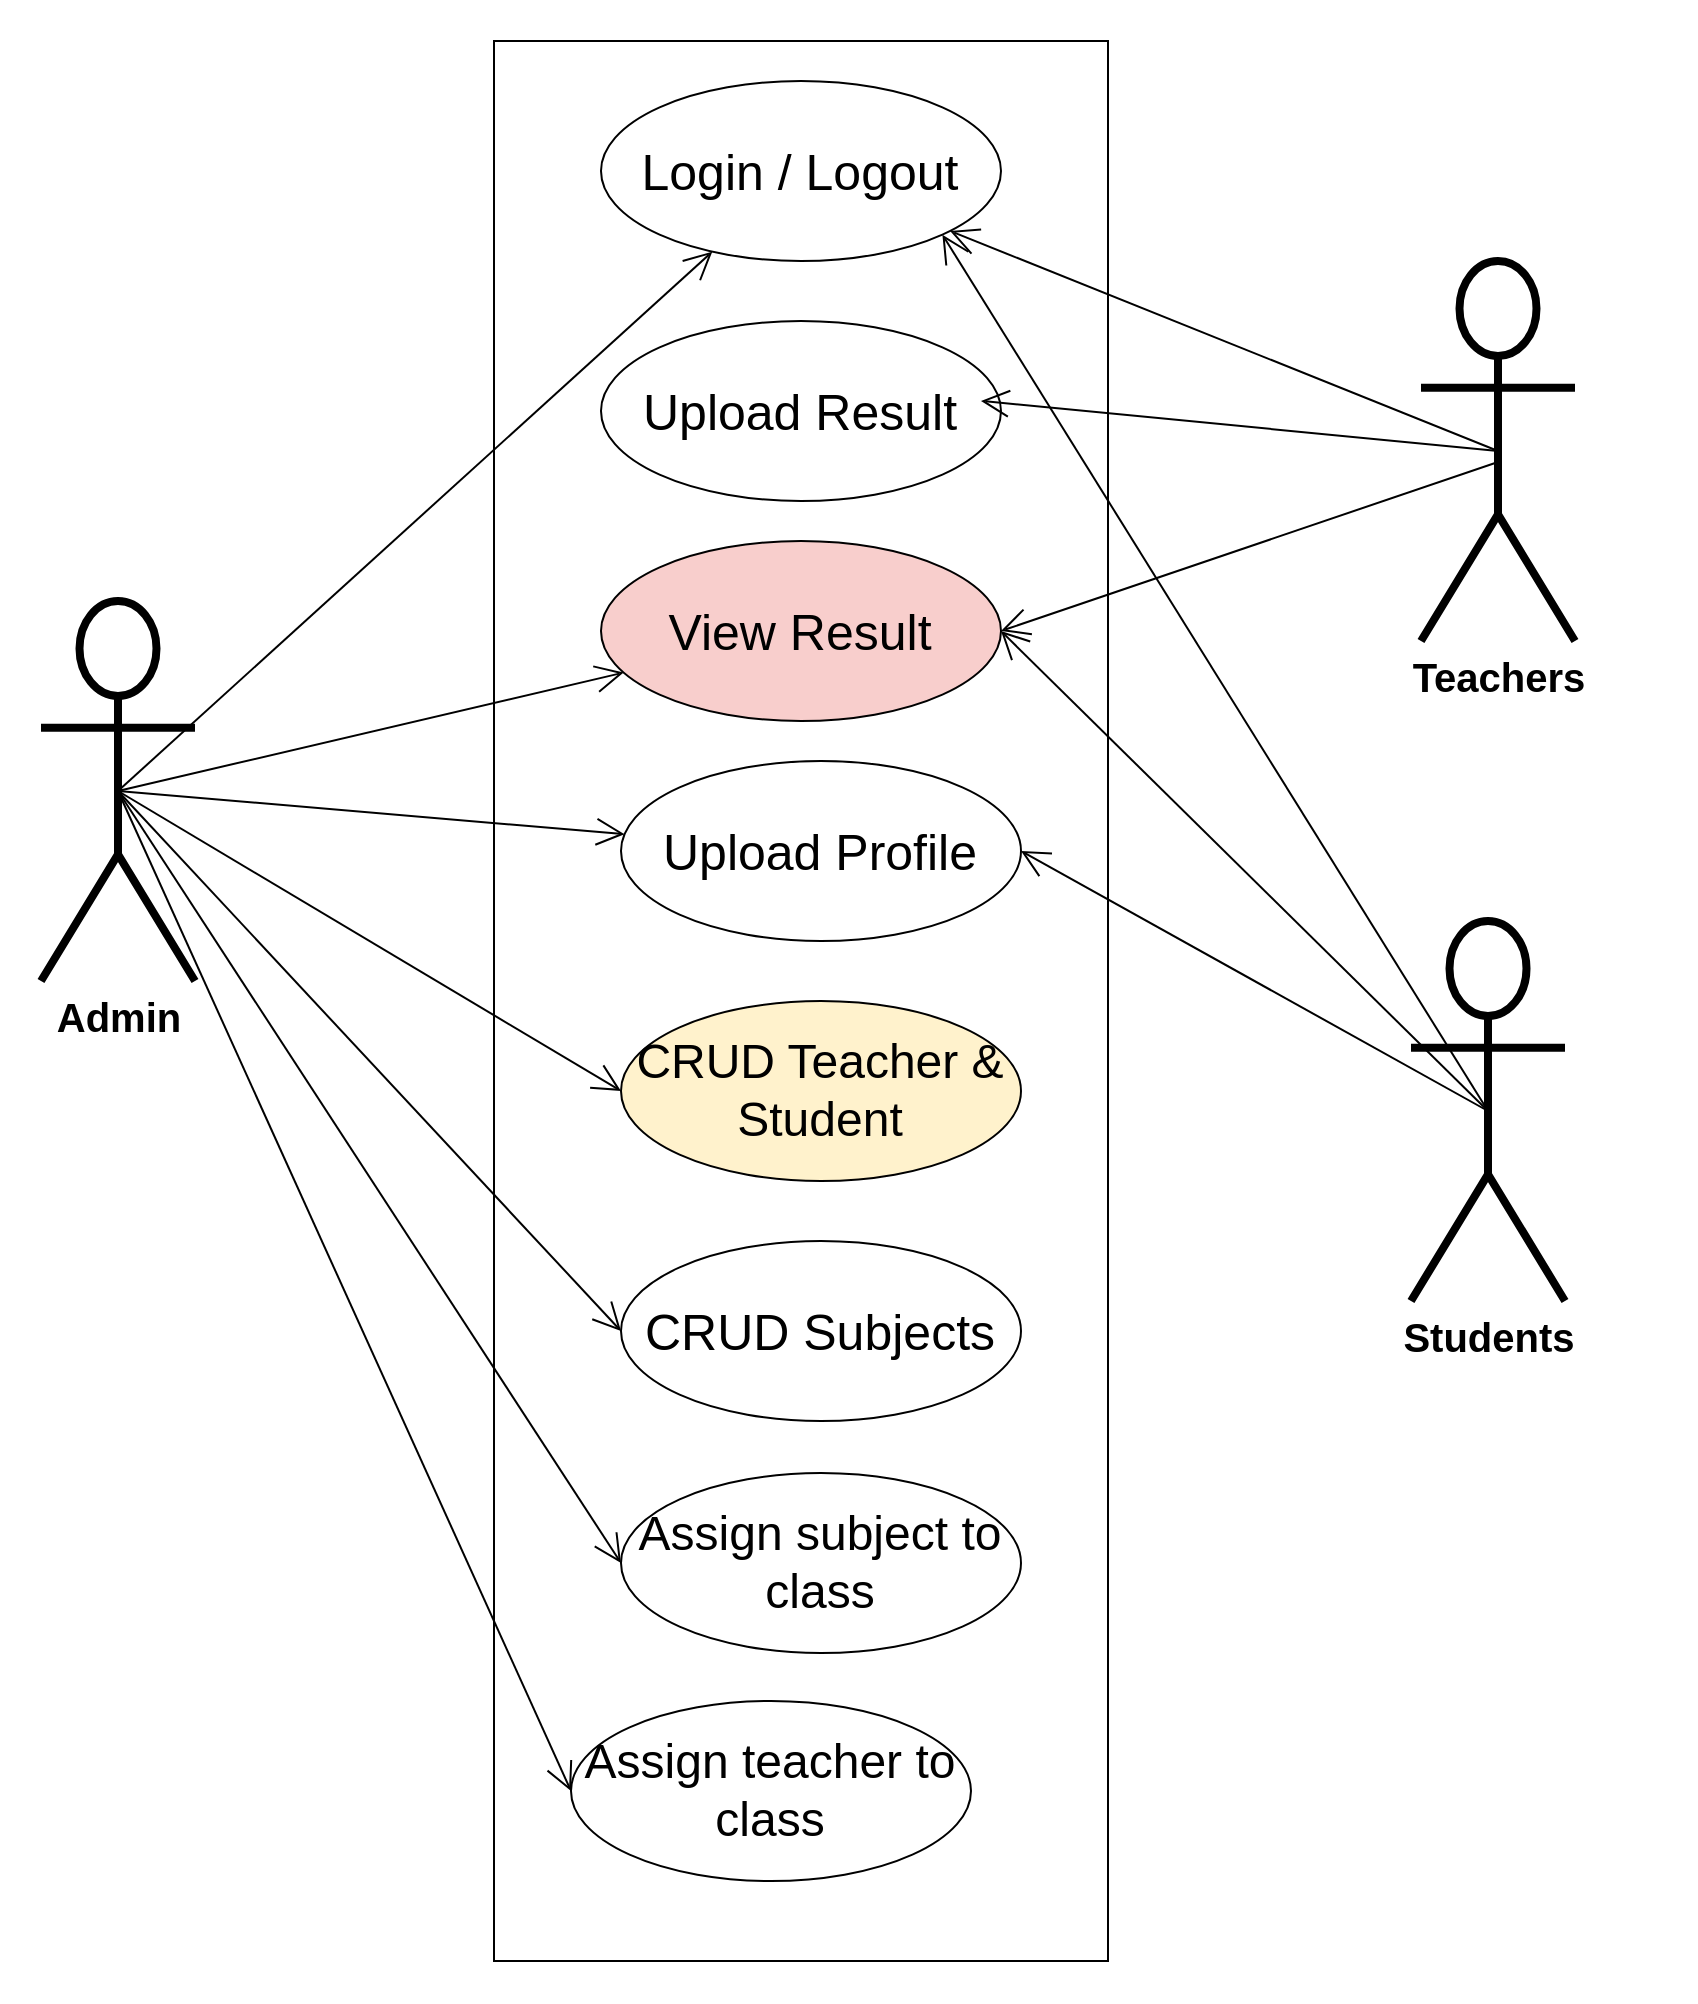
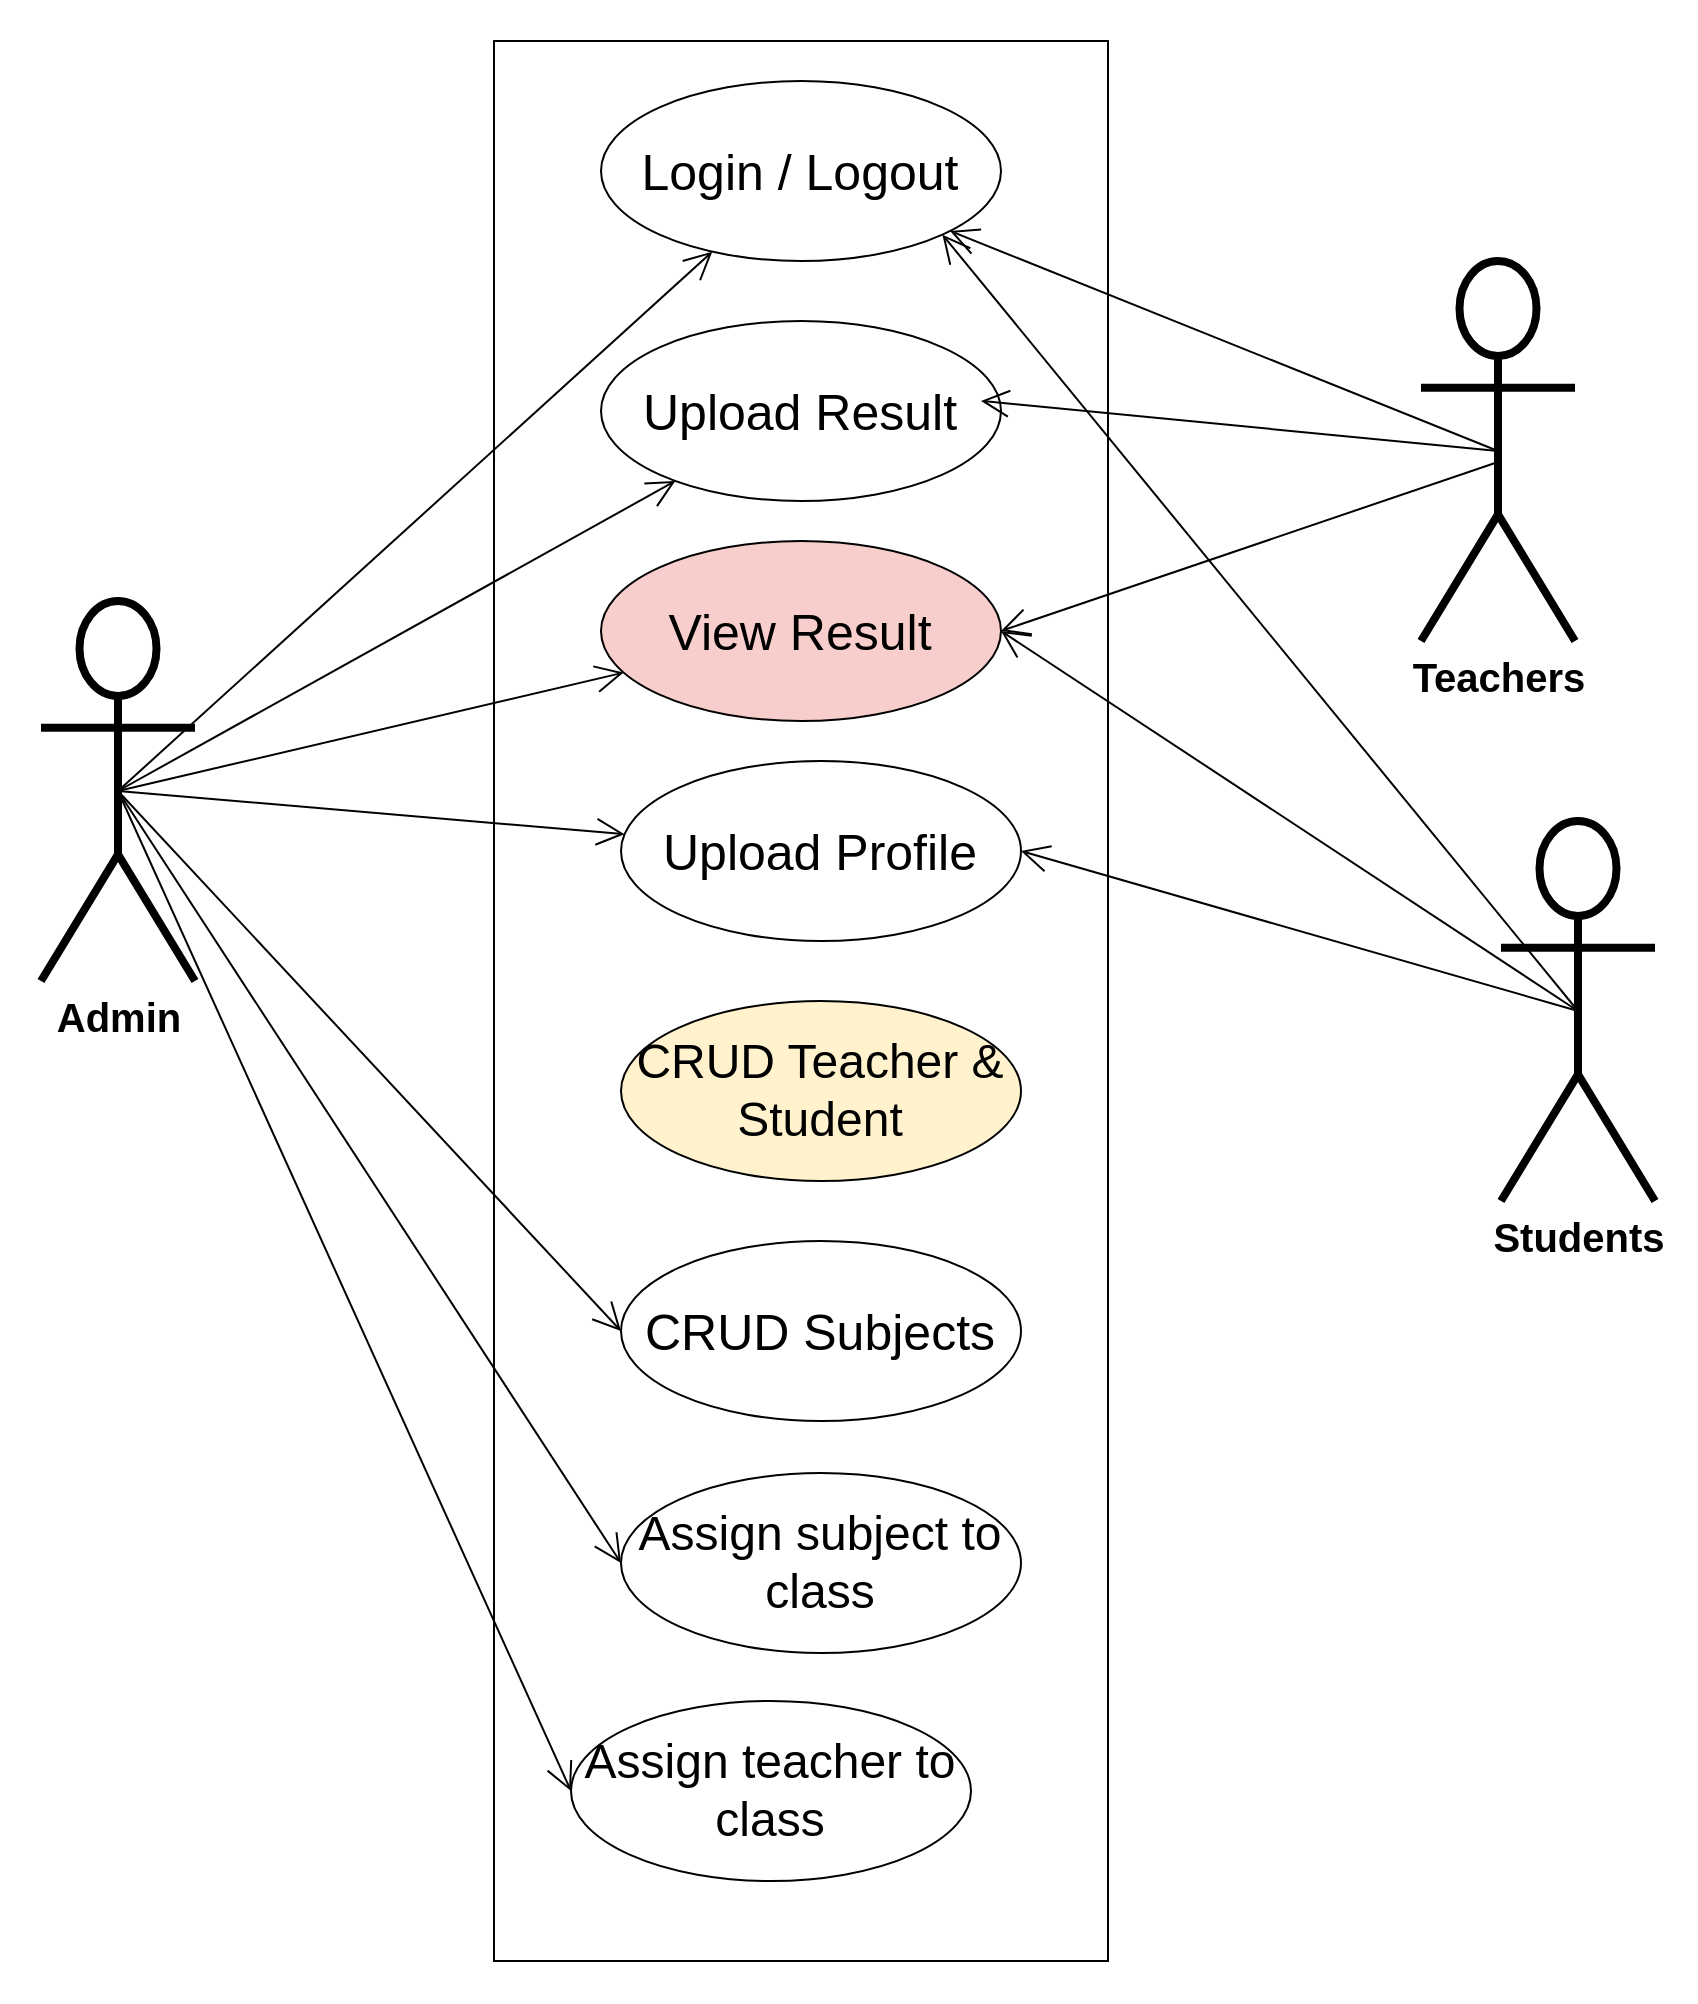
  <mxCell id="0" />
  <mxCell id="1" parent="0" />
  <mxCell id="2" value="" style="rounded=0;whiteSpace=wrap;html=1;" parent="1" vertex="1"><mxGeometry x="246.5" y="20" width="307" height="960" as="geometry" /></mxCell>
  <mxCell id="3" value="&lt;font size=&quot;1&quot;&gt;&lt;b style=&quot;font-size: 20px&quot;&gt;Admin&lt;/b&gt;&lt;/font&gt;" style="shape=umlActor;verticalLabelPosition=bottom;verticalAlign=top;html=1;strokeWidth=4;" parent="1" vertex="1"><mxGeometry x="20" y="300" width="77" height="190" as="geometry" /></mxCell>
  <mxCell id="4" value="&lt;font style=&quot;font-size: 25px&quot;&gt;Login / Logout&lt;/font&gt;" style="ellipse;whiteSpace=wrap;html=1;" parent="1" vertex="1"><mxGeometry x="300" y="40" width="200" height="90" as="geometry" /></mxCell>
  <mxCell id="5" value="&lt;span style=&quot;font-size: 20px&quot;&gt;&lt;b&gt;Teachers&lt;/b&gt;&lt;/span&gt;" style="shape=umlActor;verticalLabelPosition=bottom;verticalAlign=top;html=1;strokeWidth=4;" parent="1" vertex="1"><mxGeometry x="710" y="130" width="77" height="190" as="geometry" /></mxCell>
  <mxCell id="6" value="&lt;font style=&quot;font-size: 25px&quot;&gt;Upload Profile&lt;/font&gt;" style="ellipse;whiteSpace=wrap;html=1;" parent="1" vertex="1"><mxGeometry x="310" y="380" width="200" height="90" as="geometry" /></mxCell>
  <mxCell id="7" value="&lt;font style=&quot;font-size: 25px&quot;&gt;View Result&lt;/font&gt;" style="ellipse;whiteSpace=wrap;html=1;fillColor=#f8cecc;" parent="1" vertex="1"><mxGeometry x="300" y="270" width="200" height="90" as="geometry" /></mxCell>
  <mxCell id="8" value="" style="endArrow=open;endFill=1;endSize=12;html=1;exitX=0.5;exitY=0.5;exitDx=0;exitDy=0;exitPerimeter=0;" parent="1" source="3" target="4" edge="1"><mxGeometry width="160" relative="1" as="geometry"><mxPoint x="290" y="400" as="sourcePoint" /><mxPoint x="450" y="400" as="targetPoint" /></mxGeometry></mxCell>
  <mxCell id="9" value="" style="endArrow=open;endFill=1;endSize=12;html=1;exitX=0.5;exitY=0.5;exitDx=0;exitDy=0;exitPerimeter=0;" parent="1" source="3" target="6" edge="1"><mxGeometry width="160" relative="1" as="geometry"><mxPoint x="31.5" y="365" as="sourcePoint" /><mxPoint x="353.712" y="152.194" as="targetPoint" /></mxGeometry></mxCell>
  <mxCell id="10" value="" style="endArrow=open;endFill=1;endSize=12;html=1;exitX=0.5;exitY=0.5;exitDx=0;exitDy=0;exitPerimeter=0;" parent="1" target="7" edge="1" source="3"><mxGeometry width="160" relative="1" as="geometry"><mxPoint x="20" y="360" as="sourcePoint" /><mxPoint x="328.263" y="270.925" as="targetPoint" /></mxGeometry></mxCell>
  <mxCell id="11" value="" style="endArrow=open;endFill=1;endSize=12;html=1;entryX=0;entryY=0.5;entryDx=0;entryDy=0;exitX=0.5;exitY=0.5;exitDx=0;exitDy=0;exitPerimeter=0;" parent="1" source="3" target="18" edge="1"><mxGeometry width="160" relative="1" as="geometry"><mxPoint x="120" y="540" as="sourcePoint" /><mxPoint x="310" y="655" as="targetPoint" /></mxGeometry></mxCell>
  <mxCell id="12" value="" style="endArrow=open;endFill=1;endSize=12;html=1;exitX=0.5;exitY=0.5;exitDx=0;exitDy=0;exitPerimeter=0;" parent="1" source="5" target="4" edge="1"><mxGeometry width="160" relative="1" as="geometry"><mxPoint x="31.5" y="365" as="sourcePoint" /><mxPoint x="310" y="615" as="targetPoint" /></mxGeometry></mxCell>
  <mxCell id="13" value="&lt;font style=&quot;font-size: 24px&quot;&gt;CRUD Teacher &amp;amp; Student&lt;/font&gt;" style="ellipse;whiteSpace=wrap;html=1;fillColor=#fff2cc;" parent="1" vertex="1"><mxGeometry x="310" y="500" width="200" height="90" as="geometry" /></mxCell>
- <mxCell id="14" value="" style="endArrow=open;endFill=1;endSize=12;html=1;exitX=0.5;exitY=0.5;exitDx=0;exitDy=0;exitPerimeter=0;entryX=0;entryY=0.5;entryDx=0;entryDy=0;" parent="1" source="3" target="13" edge="1"><mxGeometry width="160" relative="1" as="geometry"><mxPoint x="30" y="370" as="sourcePoint" /><mxPoint x="310.031" y="366.127" as="targetPoint" /></mxGeometry></mxCell>
+ <mxCell id="14" value="" style="endArrow=open;endFill=1;endSize=12;html=1;exitX=0.5;exitY=0.5;exitDx=0;exitDy=0;exitPerimeter=0;" parent="1" source="3" target="15" edge="1"><mxGeometry width="160" relative="1" as="geometry"><mxPoint x="30" y="370" as="sourcePoint" /><mxPoint x="310.031" y="366.127" as="targetPoint" /></mxGeometry></mxCell>
  <mxCell id="15" value="&lt;font style=&quot;font-size: 25px&quot;&gt;Upload Result&lt;/font&gt;" style="ellipse;whiteSpace=wrap;html=1;" parent="1" vertex="1"><mxGeometry x="300" y="160" width="200" height="90" as="geometry" /></mxCell>
  <mxCell id="16" value="" style="endArrow=open;endFill=1;endSize=12;html=1;entryX=0.95;entryY=0.444;entryDx=0;entryDy=0;entryPerimeter=0;exitX=0.5;exitY=0.5;exitDx=0;exitDy=0;exitPerimeter=0;" parent="1" target="15" edge="1" source="5"><mxGeometry width="160" relative="1" as="geometry"><mxPoint x="730" y="340" as="sourcePoint" /><mxPoint x="600" y="380" as="targetPoint" /></mxGeometry></mxCell>
- <mxCell id="17" value="&lt;span style=&quot;font-size: 20px&quot;&gt;&lt;b&gt;Students&lt;/b&gt;&lt;/span&gt;" style="shape=umlActor;verticalLabelPosition=bottom;verticalAlign=top;html=1;strokeWidth=4;" vertex="1" parent="1"><mxGeometry x="705" y="460" width="77" height="190" as="geometry" /></mxCell>
+ <mxCell id="17" value="&lt;span style=&quot;font-size: 20px&quot;&gt;&lt;b&gt;Students&lt;/b&gt;&lt;/span&gt;" style="shape=umlActor;verticalLabelPosition=bottom;verticalAlign=top;html=1;strokeWidth=4;" vertex="1" parent="1"><mxGeometry x="750" y="410" width="77" height="190" as="geometry" /></mxCell>
  <mxCell id="18" value="&lt;font style=&quot;font-size: 25px&quot;&gt;CRUD Subjects&lt;/font&gt;" style="ellipse;whiteSpace=wrap;html=1;" vertex="1" parent="1"><mxGeometry x="310" y="620" width="200" height="90" as="geometry" /></mxCell>
  <mxCell id="19" value="&lt;font style=&quot;font-size: 24px&quot;&gt;Assign subject to class&lt;/font&gt;" style="ellipse;whiteSpace=wrap;html=1;" vertex="1" parent="1"><mxGeometry x="310" y="736" width="200" height="90" as="geometry" /></mxCell>
  <mxCell id="20" value="&lt;font style=&quot;font-size: 24px&quot;&gt;Assign teacher to class&lt;/font&gt;" style="ellipse;whiteSpace=wrap;html=1;" vertex="1" parent="1"><mxGeometry x="285" y="850" width="200" height="90" as="geometry" /></mxCell>
  <mxCell id="21" value="" style="endArrow=open;endFill=1;endSize=12;html=1;entryX=1;entryY=0.5;entryDx=0;entryDy=0;exitX=0.5;exitY=0.5;exitDx=0;exitDy=0;exitPerimeter=0;" edge="1" parent="1" source="17" target="6"><mxGeometry width="160" relative="1" as="geometry"><mxPoint x="700" y="610.468" as="sourcePoint" /><mxPoint x="480.711" y="356.82" as="targetPoint" /></mxGeometry></mxCell>
  <mxCell id="22" value="" style="endArrow=open;endFill=1;endSize=12;html=1;exitX=0.5;exitY=0.5;exitDx=0;exitDy=0;exitPerimeter=0;entryX=1;entryY=1;entryDx=0;entryDy=0;" edge="1" parent="1" source="17" target="4"><mxGeometry width="160" relative="1" as="geometry"><mxPoint x="650" y="660" as="sourcePoint" /><mxPoint x="480.711" y="459.82" as="targetPoint" /></mxGeometry></mxCell>
  <mxCell id="23" value="" style="endArrow=open;endFill=1;endSize=12;html=1;entryX=1;entryY=0.5;entryDx=0;entryDy=0;" edge="1" parent="1" target="7"><mxGeometry width="160" relative="1" as="geometry"><mxPoint x="750" y="230" as="sourcePoint" /><mxPoint x="490" y="259.96" as="targetPoint" /></mxGeometry></mxCell>
  <mxCell id="24" value="" style="endArrow=open;endFill=1;endSize=12;html=1;entryX=0;entryY=0.5;entryDx=0;entryDy=0;exitX=0.5;exitY=0.5;exitDx=0;exitDy=0;exitPerimeter=0;" edge="1" parent="1" source="3" target="19"><mxGeometry width="160" relative="1" as="geometry"><mxPoint x="31.5" y="365" as="sourcePoint" /><mxPoint x="320" y="675" as="targetPoint" /></mxGeometry></mxCell>
  <mxCell id="25" value="" style="endArrow=open;endFill=1;endSize=12;html=1;entryX=0;entryY=0.5;entryDx=0;entryDy=0;exitX=0.5;exitY=0.5;exitDx=0;exitDy=0;exitPerimeter=0;" edge="1" parent="1" source="3" target="20"><mxGeometry width="160" relative="1" as="geometry"><mxPoint x="31.5" y="365" as="sourcePoint" /><mxPoint x="320" y="791" as="targetPoint" /></mxGeometry></mxCell>
  <mxCell id="26" value="" style="endArrow=open;endFill=1;endSize=12;html=1;entryX=1;entryY=0.5;entryDx=0;entryDy=0;exitX=0.5;exitY=0.5;exitDx=0;exitDy=0;exitPerimeter=0;" edge="1" parent="1" source="17" target="7"><mxGeometry width="160" relative="1" as="geometry"><mxPoint x="630" y="430" as="sourcePoint" /><mxPoint x="481.274" y="126.564" as="targetPoint" /></mxGeometry></mxCell>
